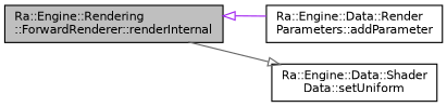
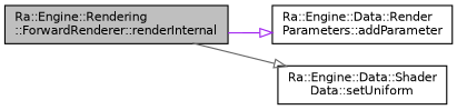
  digraph {
    rankdir=LR
    node [color=black fillcolor=white fontname=Helvetica fontsize=10 shape=record style=filled]
    edge [arrowhead=onormal fontname=Helvetica fontsize=10 labelfontname=Helvetica labelfontsize=10 style=solid]
    n1 [fillcolor=grey75 fontcolor=black height=0.2 label="Ra::Engine::Rendering\l::ForwardRenderer::renderInternal" width=0.4]
    n2 [height=0.2 label="Ra::Engine::Data::Render\lParameters::addParameter" width=0.4]
    n3 [height=0.2 label="Ra::Engine::Data::Shader\lData::setUniform" width=0.4]
-   n2 -> n1 [color=purple]
+   n1 -> n2 [color=purple]
    n1 -> n3 [color=gray40]
  }
